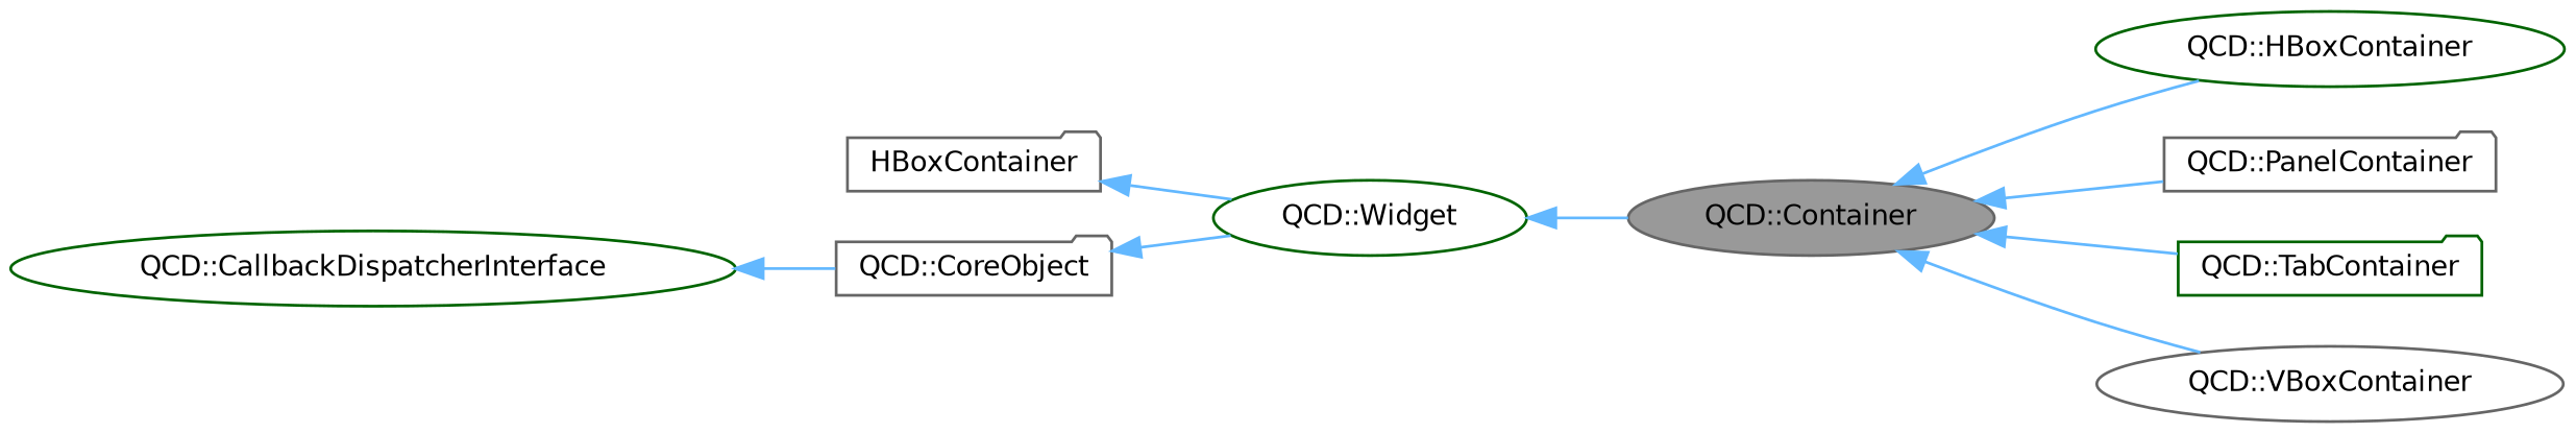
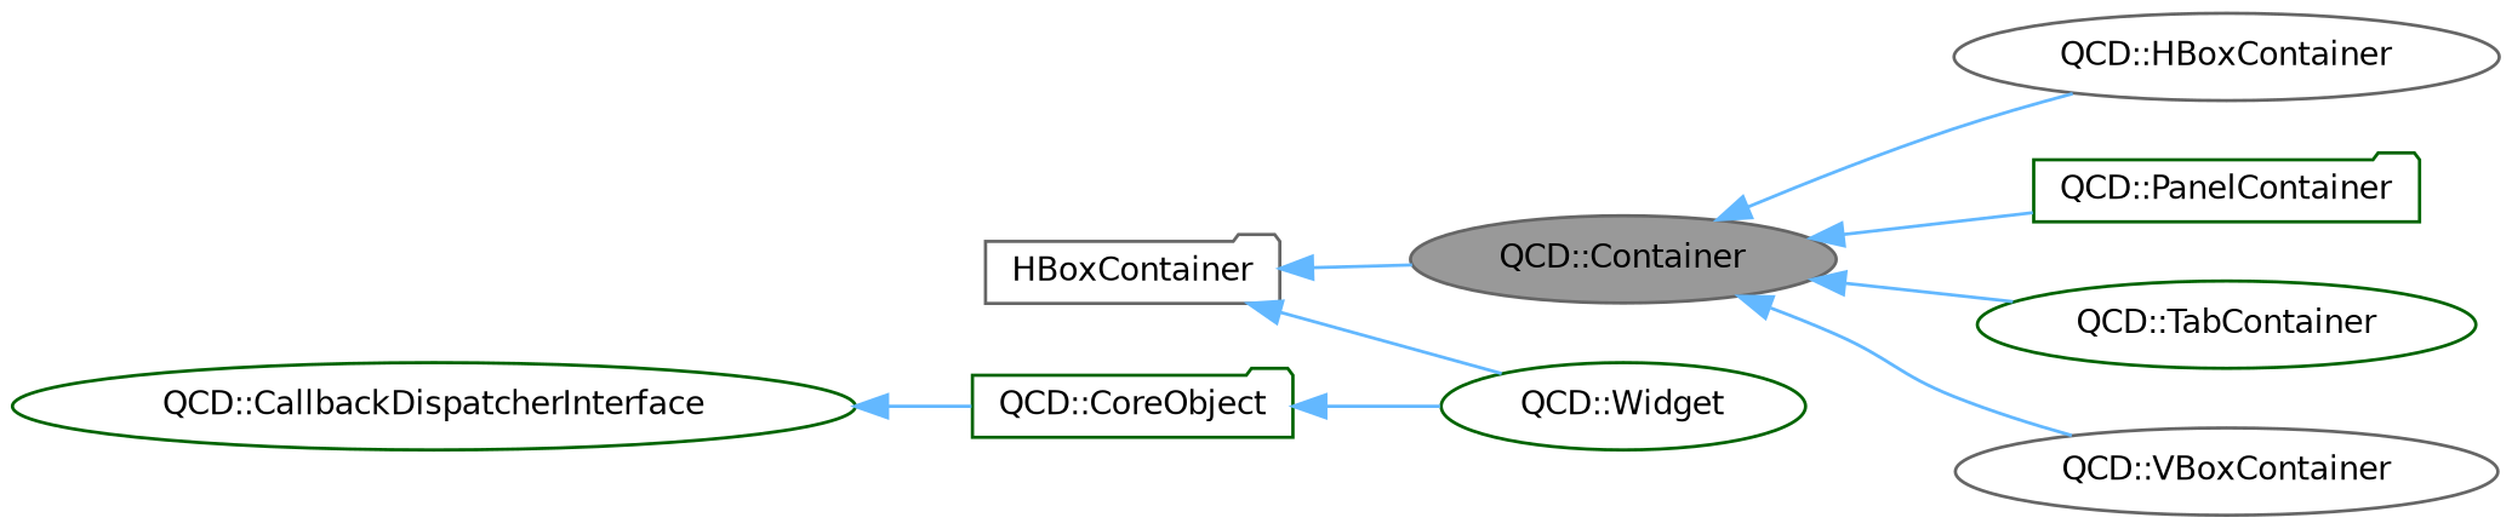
  digraph {
    rankdir=LR
    node [color=darkgreen fillcolor=white fontname=Helvetica fontsize=10 shape=ellipse style=filled]
    edge [color=steelblue1 dir=back fontname=Helvetica fontsize=10 labelfontname=Helvetica labelfontsize=10 style=solid]
    n1 [color=gray40 fillcolor=grey60 fontcolor=black height=0.2 label="QCD::Container" width=0.4]
-   n2 [height=0.2 label="QCD::HBoxContainer" width=0.4]
-   n3 [color=gray40 height=0.2 label="QCD::PanelContainer" shape=folder width=0.4]
-   n4 [height=0.2 label="QCD::TabContainer" shape=folder width=0.4]
+   n2 [color=gray40 height=0.2 label="QCD::HBoxContainer" width=0.4]
+   n3 [height=0.2 label="QCD::PanelContainer" shape=folder width=0.4]
+   n4 [height=0.2 label="QCD::TabContainer" width=0.4]
    n5 [color=gray40 height=0.2 label="QCD::VBoxContainer" width=0.4]
    n6 [height=0.2 label="QCD::Widget" width=0.4]
    n7 [color=gray40 height=0.2 label=HBoxContainer shape=folder width=0.4]
-   n8 [color=gray40 height=0.2 label="QCD::CoreObject" shape=folder width=0.4]
+   n8 [height=0.2 label="QCD::CoreObject" shape=folder width=0.4]
    n9 [height=0.2 label="QCD::CallbackDispatcherInterface" width=0.4]
    n1 -> n2
    n1 -> n3
    n1 -> n4
    n1 -> n5
-   n6 -> n1
+   n7 -> n1
    n7 -> n6
    n8 -> n6
    n9 -> n8
  }
